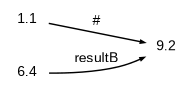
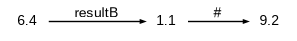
  digraph {
    fontname="Liberation Sans"
    rankdir=LR
    node [fontname="Liberation Sans" fontsize=10 shape=plaintext]
    edge [arrowsize=0.3 fontname="Liberation Sans" fontsize=10]
    1.1 [height=.2 width=.3]
    n2 [height=.2 label=9.2 width=.3]
    6.4 [height=.2 width=.3]
    1.1 -> n2 [label="#"]
-   6.4 -> n2 [label=resultB]
+   6.4 -> 1.1 [label=resultB]
  }
